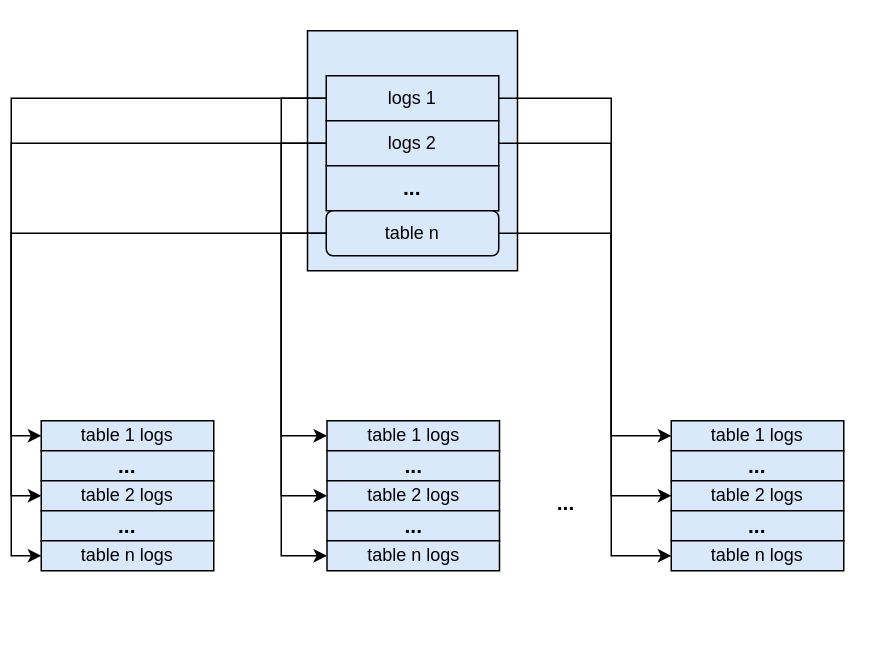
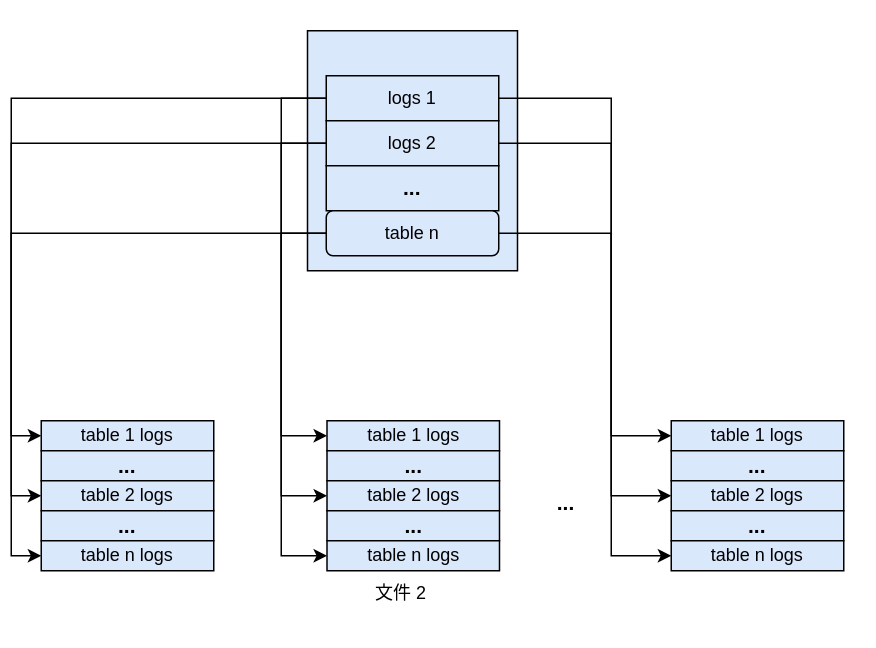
  <mxCell id="0" />
  <mxCell id="1" parent="0" />
  <mxCell id="2" value="" style="rounded=0;whiteSpace=wrap;html=1;fillColor=#dae8fc;strokeColor=#000000;" vertex="1" parent="1"><mxGeometry x="197.5" y="20" width="140" height="160" as="geometry" /></mxCell>
  <mxCell id="3" style="edgeStyle=orthogonalEdgeStyle;rounded=0;orthogonalLoop=1;jettySize=auto;html=1;exitX=0;exitY=0.5;exitDx=0;exitDy=0;entryX=0;entryY=0.5;entryDx=0;entryDy=0;" edge="1" parent="1" source="6" target="16"><mxGeometry relative="1" as="geometry" /></mxCell>
  <mxCell id="4" style="edgeStyle=orthogonalEdgeStyle;rounded=0;orthogonalLoop=1;jettySize=auto;html=1;exitX=0;exitY=0.5;exitDx=0;exitDy=0;entryX=0;entryY=0.5;entryDx=0;entryDy=0;" edge="1" parent="1" source="6" target="21"><mxGeometry relative="1" as="geometry"><Array as="points"><mxPoint x="180" y="65" /><mxPoint x="180" y="290" /></Array></mxGeometry></mxCell>
  <mxCell id="5" style="edgeStyle=orthogonalEdgeStyle;rounded=0;orthogonalLoop=1;jettySize=auto;html=1;exitX=1;exitY=0.5;exitDx=0;exitDy=0;entryX=0;entryY=0.5;entryDx=0;entryDy=0;" edge="1" parent="1" source="6" target="26"><mxGeometry relative="1" as="geometry"><Array as="points"><mxPoint x="400" y="65" /><mxPoint x="400" y="290" /></Array></mxGeometry></mxCell>
  <mxCell id="6" value="logs 1" style="rounded=0;whiteSpace=wrap;html=1;fillColor=#dae8fc;strokeColor=#000000;" vertex="1" parent="1"><mxGeometry x="210" y="50" width="115" height="30" as="geometry" /></mxCell>
  <mxCell id="7" style="edgeStyle=orthogonalEdgeStyle;rounded=0;orthogonalLoop=1;jettySize=auto;html=1;exitX=0;exitY=0.5;exitDx=0;exitDy=0;entryX=0;entryY=0.5;entryDx=0;entryDy=0;" edge="1" parent="1" source="10" target="18"><mxGeometry relative="1" as="geometry" /></mxCell>
  <mxCell id="8" style="edgeStyle=orthogonalEdgeStyle;rounded=0;orthogonalLoop=1;jettySize=auto;html=1;exitX=0;exitY=0.5;exitDx=0;exitDy=0;entryX=0;entryY=0.5;entryDx=0;entryDy=0;" edge="1" parent="1" source="10" target="23"><mxGeometry relative="1" as="geometry"><Array as="points"><mxPoint x="180" y="95" /><mxPoint x="180" y="330" /></Array></mxGeometry></mxCell>
  <mxCell id="9" style="edgeStyle=orthogonalEdgeStyle;rounded=0;orthogonalLoop=1;jettySize=auto;html=1;exitX=1;exitY=0.5;exitDx=0;exitDy=0;entryX=0;entryY=0.5;entryDx=0;entryDy=0;" edge="1" parent="1" source="10" target="28"><mxGeometry relative="1" as="geometry"><Array as="points"><mxPoint x="400" y="95" /><mxPoint x="400" y="330" /></Array></mxGeometry></mxCell>
  <mxCell id="10" value="logs 2" style="rounded=0;whiteSpace=wrap;html=1;fillColor=#dae8fc;strokeColor=#000000;" vertex="1" parent="1"><mxGeometry x="210" y="80" width="115" height="30" as="geometry" /></mxCell>
  <mxCell id="11" value="&lt;font style=&quot;font-size: 14px;&quot;&gt;&lt;b&gt;...&lt;/b&gt;&lt;/font&gt;" style="rounded=0;whiteSpace=wrap;html=1;fillColor=#dae8fc;strokeColor=#000000;" vertex="1" parent="1"><mxGeometry x="210" y="110" width="115" height="30" as="geometry" /></mxCell>
  <mxCell id="12" style="edgeStyle=orthogonalEdgeStyle;rounded=0;orthogonalLoop=1;jettySize=auto;html=1;exitX=0;exitY=0.5;exitDx=0;exitDy=0;entryX=0;entryY=0.5;entryDx=0;entryDy=0;" edge="1" parent="1" source="15" target="20"><mxGeometry relative="1" as="geometry" /></mxCell>
  <mxCell id="13" style="edgeStyle=orthogonalEdgeStyle;rounded=0;orthogonalLoop=1;jettySize=auto;html=1;exitX=0;exitY=0.5;exitDx=0;exitDy=0;entryX=0;entryY=0.5;entryDx=0;entryDy=0;" edge="1" parent="1" source="15" target="25"><mxGeometry relative="1" as="geometry"><Array as="points"><mxPoint x="180" y="155" /><mxPoint x="180" y="370" /></Array></mxGeometry></mxCell>
  <mxCell id="14" style="edgeStyle=orthogonalEdgeStyle;rounded=0;orthogonalLoop=1;jettySize=auto;html=1;exitX=1;exitY=0.5;exitDx=0;exitDy=0;entryX=0;entryY=0.5;entryDx=0;entryDy=0;" edge="1" parent="1" source="15" target="30"><mxGeometry relative="1" as="geometry"><Array as="points"><mxPoint x="400" y="155" /><mxPoint x="400" y="370" /></Array></mxGeometry></mxCell>
  <mxCell id="15" value="table n" style="whiteSpace=wrap;html=1;fillColor=#dae8fc;strokeColor=#000000;rounded=1;" vertex="1" parent="1"><mxGeometry x="210" y="140" width="115" height="30" as="geometry" /></mxCell>
  <mxCell id="16" value="table 1 logs" style="rounded=0;whiteSpace=wrap;html=1;fillColor=#dae8fc;strokeColor=#000000;" vertex="1" parent="1"><mxGeometry x="20" y="280" width="115" height="20" as="geometry" /></mxCell>
  <mxCell id="17" value="&lt;font style=&quot;font-size: 14px;&quot;&gt;&lt;b&gt;...&lt;/b&gt;&lt;/font&gt;" style="rounded=0;whiteSpace=wrap;html=1;fillColor=#dae8fc;strokeColor=#000000;" vertex="1" parent="1"><mxGeometry x="20" y="300" width="115" height="20" as="geometry" /></mxCell>
  <mxCell id="18" value="table 2 logs" style="rounded=0;whiteSpace=wrap;html=1;fillColor=#dae8fc;strokeColor=#000000;" vertex="1" parent="1"><mxGeometry x="20" y="320" width="115" height="20" as="geometry" /></mxCell>
  <mxCell id="19" value="&lt;font style=&quot;font-size: 14px;&quot;&gt;&lt;b&gt;...&lt;/b&gt;&lt;/font&gt;" style="rounded=0;whiteSpace=wrap;html=1;fillColor=#dae8fc;strokeColor=#000000;" vertex="1" parent="1"><mxGeometry x="20" y="340" width="115" height="20" as="geometry" /></mxCell>
  <mxCell id="20" value="table n logs" style="rounded=0;whiteSpace=wrap;html=1;fillColor=#dae8fc;strokeColor=#000000;" vertex="1" parent="1"><mxGeometry x="20" y="360" width="115" height="20" as="geometry" /></mxCell>
  <mxCell id="21" value="table 1 logs" style="rounded=0;whiteSpace=wrap;html=1;fillColor=#dae8fc;strokeColor=#000000;" vertex="1" parent="1"><mxGeometry x="210.5" y="280" width="115" height="20" as="geometry" /></mxCell>
  <mxCell id="22" value="&lt;font style=&quot;font-size: 14px;&quot;&gt;&lt;b&gt;...&lt;/b&gt;&lt;/font&gt;" style="rounded=0;whiteSpace=wrap;html=1;fillColor=#dae8fc;strokeColor=#000000;" vertex="1" parent="1"><mxGeometry x="210.5" y="300" width="115" height="20" as="geometry" /></mxCell>
  <mxCell id="23" value="table 2 logs" style="rounded=0;whiteSpace=wrap;html=1;fillColor=#dae8fc;strokeColor=#000000;" vertex="1" parent="1"><mxGeometry x="210.5" y="320" width="115" height="20" as="geometry" /></mxCell>
  <mxCell id="24" value="&lt;font style=&quot;font-size: 14px;&quot;&gt;&lt;b&gt;...&lt;/b&gt;&lt;/font&gt;" style="rounded=0;whiteSpace=wrap;html=1;fillColor=#dae8fc;strokeColor=#000000;" vertex="1" parent="1"><mxGeometry x="210.5" y="340" width="115" height="20" as="geometry" /></mxCell>
  <mxCell id="25" value="table n logs" style="rounded=0;whiteSpace=wrap;html=1;fillColor=#dae8fc;strokeColor=#000000;" vertex="1" parent="1"><mxGeometry x="210.5" y="360" width="115" height="20" as="geometry" /></mxCell>
  <mxCell id="26" value="table 1 logs" style="rounded=0;whiteSpace=wrap;html=1;fillColor=#dae8fc;strokeColor=#000000;" vertex="1" parent="1"><mxGeometry x="440" y="280" width="115" height="20" as="geometry" /></mxCell>
  <mxCell id="27" value="&lt;font style=&quot;font-size: 14px;&quot;&gt;&lt;b&gt;...&lt;/b&gt;&lt;/font&gt;" style="rounded=0;whiteSpace=wrap;html=1;fillColor=#dae8fc;strokeColor=#000000;" vertex="1" parent="1"><mxGeometry x="440" y="300" width="115" height="20" as="geometry" /></mxCell>
  <mxCell id="28" value="table 2 logs" style="rounded=0;whiteSpace=wrap;html=1;fillColor=#dae8fc;strokeColor=#000000;" vertex="1" parent="1"><mxGeometry x="440" y="320" width="115" height="20" as="geometry" /></mxCell>
  <mxCell id="29" value="&lt;font style=&quot;font-size: 14px;&quot;&gt;&lt;b&gt;...&lt;/b&gt;&lt;/font&gt;" style="rounded=0;whiteSpace=wrap;html=1;fillColor=#dae8fc;strokeColor=#000000;" vertex="1" parent="1"><mxGeometry x="440" y="340" width="115" height="20" as="geometry" /></mxCell>
  <mxCell id="30" value="table n logs" style="rounded=0;whiteSpace=wrap;html=1;fillColor=#dae8fc;strokeColor=#000000;" vertex="1" parent="1"><mxGeometry x="440" y="360" width="115" height="20" as="geometry" /></mxCell>
  <mxCell id="31" value="&lt;font style=&quot;font-size: 14px;&quot;&gt;&lt;b&gt;...&lt;/b&gt;&lt;br&gt;&lt;/font&gt;" style="text;html=1;strokeColor=none;fillColor=none;align=center;verticalAlign=middle;whiteSpace=wrap;rounded=0;" vertex="1" parent="1"><mxGeometry x="340" y="320" width="60" height="30" as="geometry" /></mxCell>
+ <mxCell id="32" value="文件 2" style="text;html=1;strokeColor=none;fillColor=none;align=center;verticalAlign=middle;whiteSpace=wrap;rounded=0;" vertex="1" parent="1"><mxGeometry x="230" y="380" width="60" height="30" as="geometry" /></mxCell>
